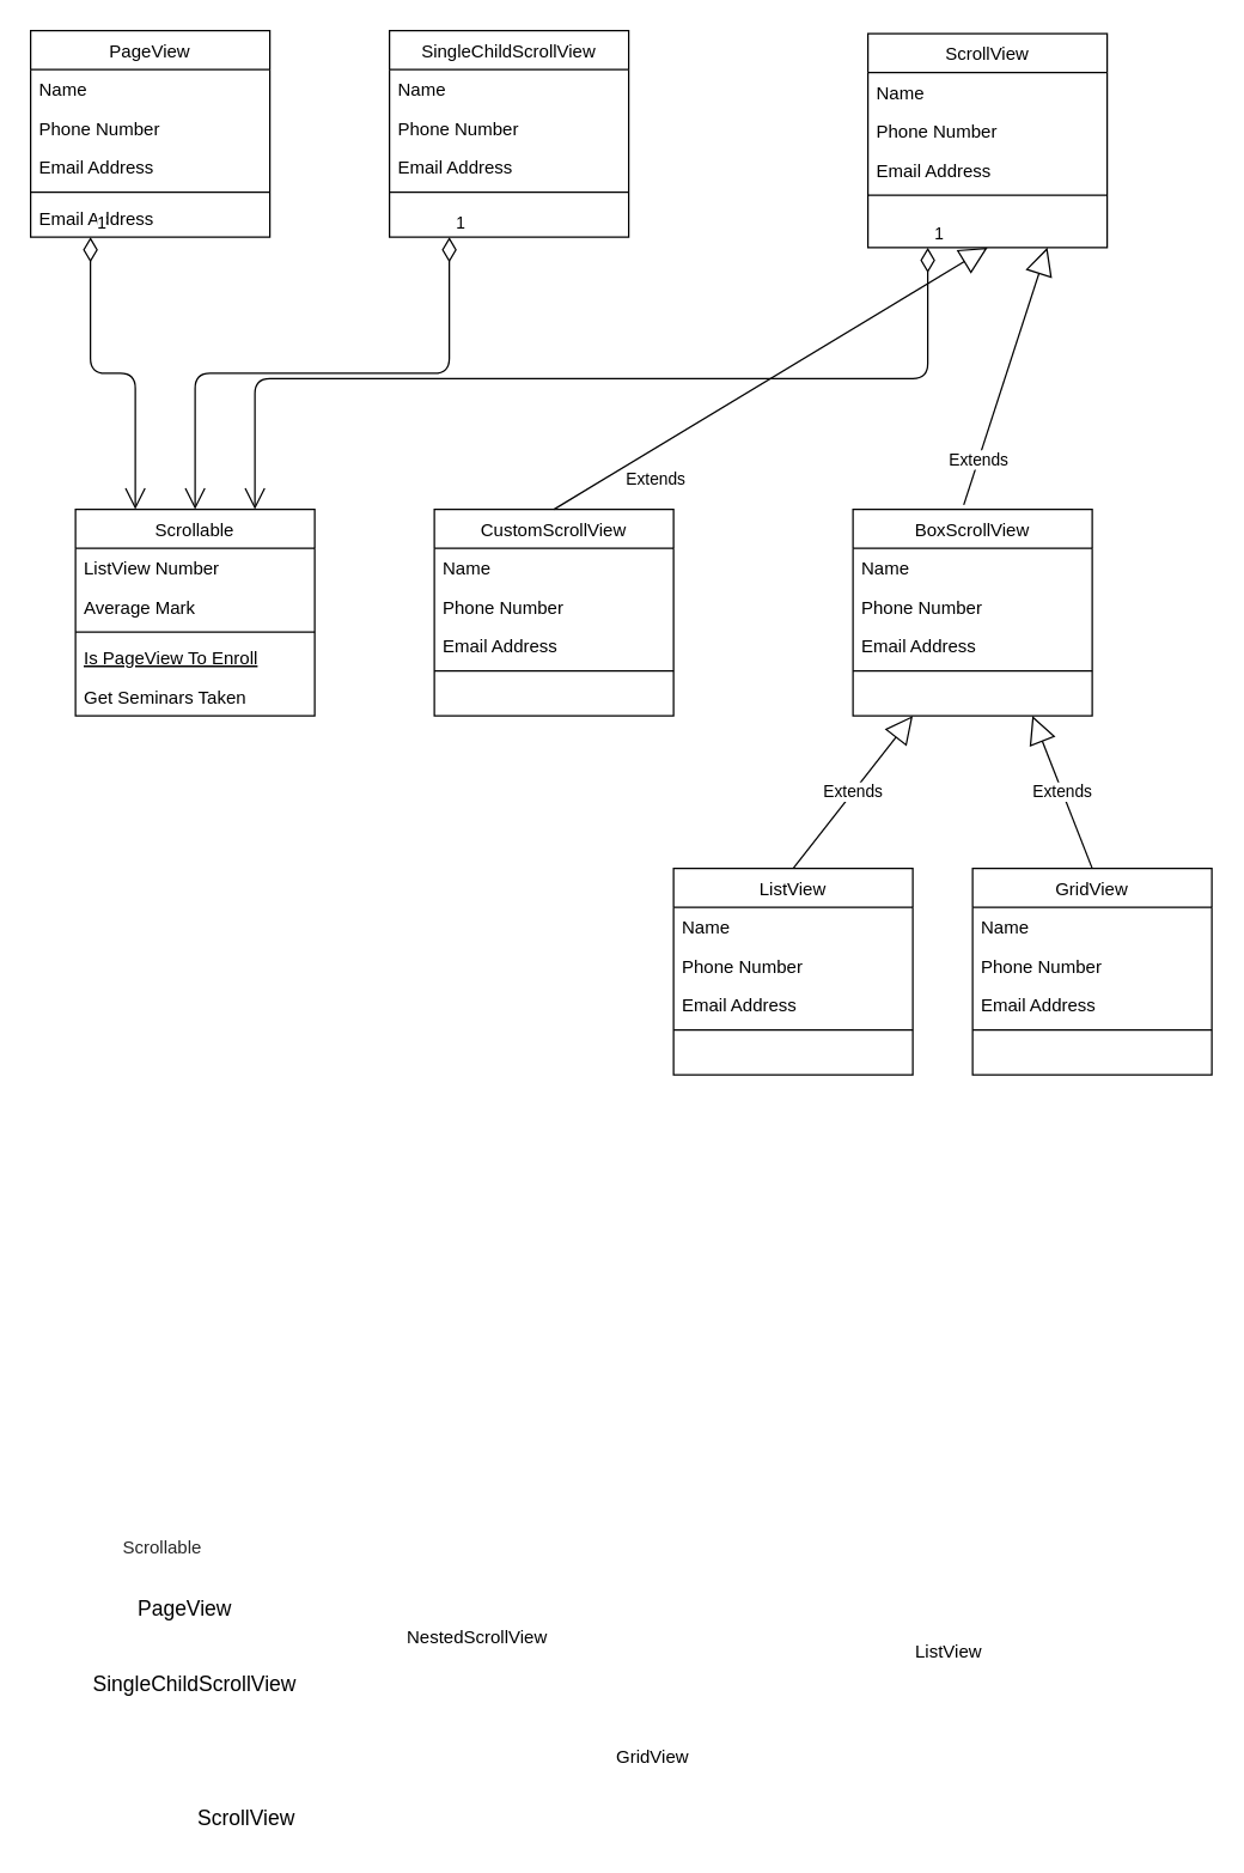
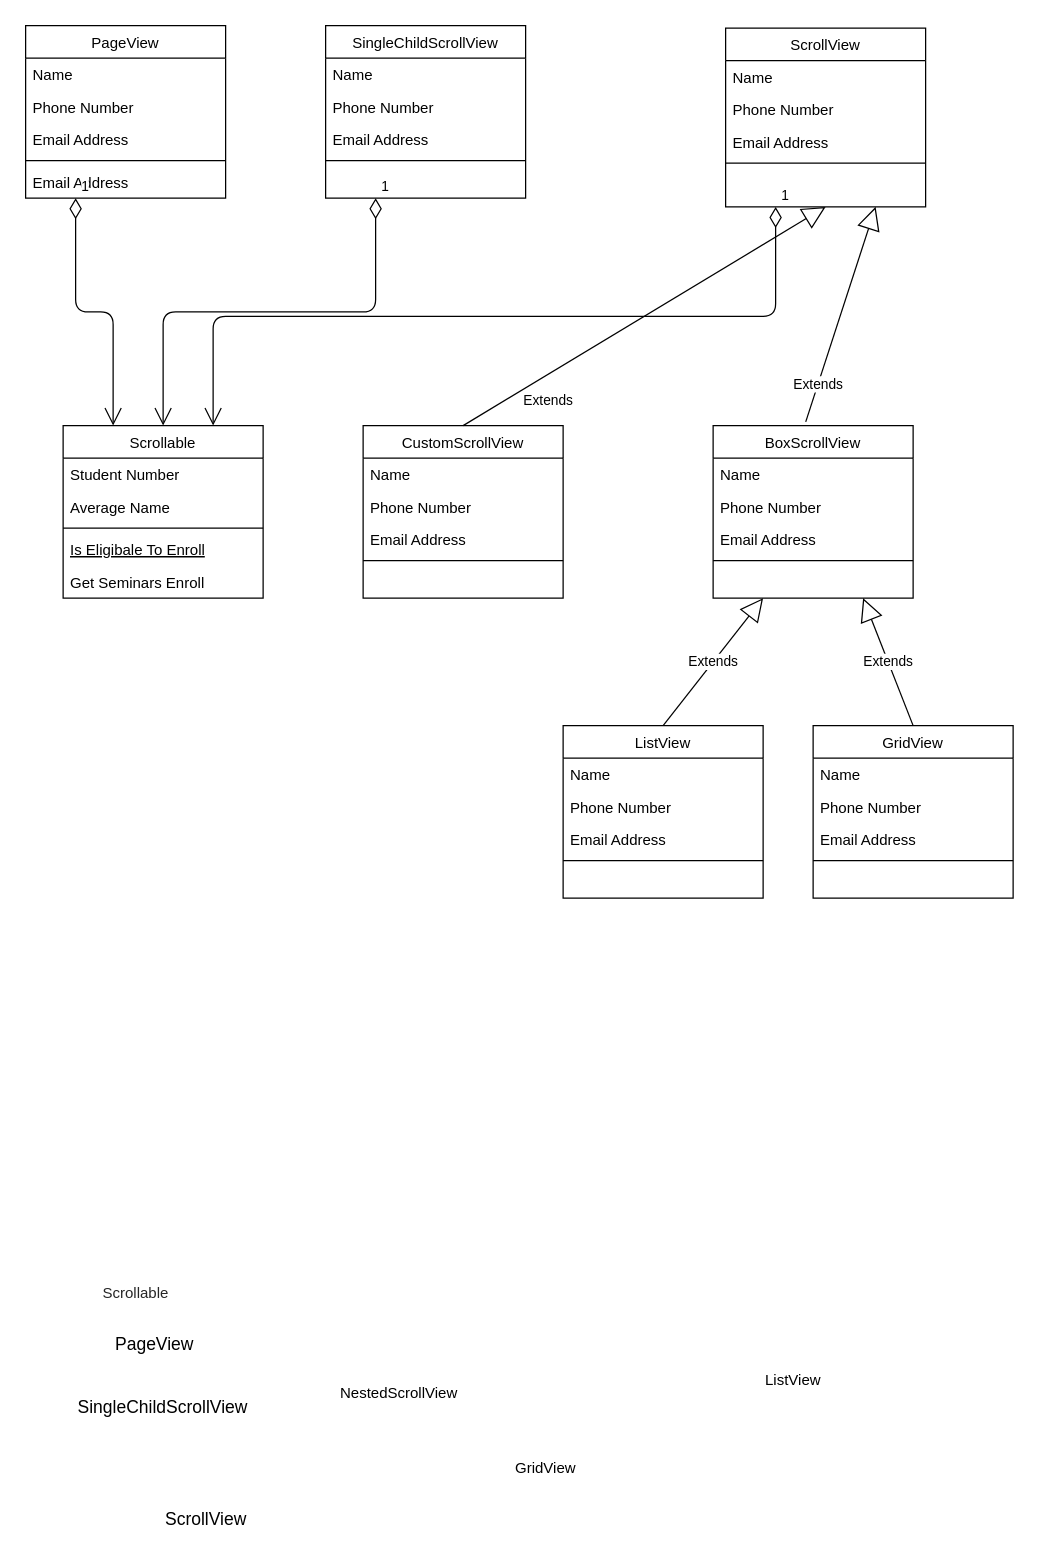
  <mxCell id="0" />
  <mxCell id="1" parent="0" />
  <mxCell id="2" value="PageView" style="swimlane;fontStyle=0;align=center;verticalAlign=top;childLayout=stackLayout;horizontal=1;startSize=26;horizontalStack=0;resizeParent=1;resizeLast=0;collapsible=1;marginBottom=0;rounded=0;shadow=0;strokeWidth=1;" parent="1" vertex="1"><mxGeometry x="20" y="20" width="160" height="138" as="geometry"><mxRectangle x="230" y="140" width="160" height="26" as="alternateBounds" /></mxGeometry></mxCell>
  <mxCell id="3" value="Name" style="text;align=left;verticalAlign=top;spacingLeft=4;spacingRight=4;overflow=hidden;rotatable=0;points=[[0,0.5],[1,0.5]];portConstraint=eastwest;" parent="2" vertex="1"><mxGeometry y="26" width="160" height="26" as="geometry" /></mxCell>
  <mxCell id="4" value="Phone Number" style="text;align=left;verticalAlign=top;spacingLeft=4;spacingRight=4;overflow=hidden;rotatable=0;points=[[0,0.5],[1,0.5]];portConstraint=eastwest;rounded=0;shadow=0;html=0;" parent="2" vertex="1"><mxGeometry y="52" width="160" height="26" as="geometry" /></mxCell>
  <mxCell id="5" value="Email Address" style="text;align=left;verticalAlign=top;spacingLeft=4;spacingRight=4;overflow=hidden;rotatable=0;points=[[0,0.5],[1,0.5]];portConstraint=eastwest;rounded=0;shadow=0;html=0;" parent="2" vertex="1"><mxGeometry y="78" width="160" height="26" as="geometry" /></mxCell>
  <mxCell id="6" value="" style="line;html=1;strokeWidth=1;align=left;verticalAlign=middle;spacingTop=-1;spacingLeft=3;spacingRight=3;rotatable=0;labelPosition=right;points=[];portConstraint=eastwest;" parent="2" vertex="1"><mxGeometry y="104" width="160" height="8" as="geometry" /></mxCell>
  <mxCell id="7" value="Email Address" style="text;align=left;verticalAlign=top;spacingLeft=4;spacingRight=4;overflow=hidden;rotatable=0;points=[[0,0.5],[1,0.5]];portConstraint=eastwest;rounded=0;shadow=0;html=0;" vertex="1" parent="2"><mxGeometry y="112" width="160" height="18" as="geometry" /></mxCell>
  <mxCell id="8" value="Scrollable" style="swimlane;fontStyle=0;align=center;verticalAlign=top;childLayout=stackLayout;horizontal=1;startSize=26;horizontalStack=0;resizeParent=1;resizeLast=0;collapsible=1;marginBottom=0;rounded=0;shadow=0;strokeWidth=1;" parent="1" vertex="1"><mxGeometry x="50" y="340" width="160" height="138" as="geometry"><mxRectangle x="130" y="380" width="160" height="26" as="alternateBounds" /></mxGeometry></mxCell>
- <mxCell id="9" value="ListView Number" style="text;align=left;verticalAlign=top;spacingLeft=4;spacingRight=4;overflow=hidden;rotatable=0;points=[[0,0.5],[1,0.5]];portConstraint=eastwest;" parent="8" vertex="1"><mxGeometry y="26" width="160" height="26" as="geometry" /></mxCell>
- <mxCell id="10" value="Average Mark" style="text;align=left;verticalAlign=top;spacingLeft=4;spacingRight=4;overflow=hidden;rotatable=0;points=[[0,0.5],[1,0.5]];portConstraint=eastwest;rounded=0;shadow=0;html=0;" parent="8" vertex="1"><mxGeometry y="52" width="160" height="26" as="geometry" /></mxCell>
+ <mxCell id="9" value="Student Number" style="text;align=left;verticalAlign=top;spacingLeft=4;spacingRight=4;overflow=hidden;rotatable=0;points=[[0,0.5],[1,0.5]];portConstraint=eastwest;" parent="8" vertex="1"><mxGeometry y="26" width="160" height="26" as="geometry" /></mxCell>
+ <mxCell id="10" value="Average Name" style="text;align=left;verticalAlign=top;spacingLeft=4;spacingRight=4;overflow=hidden;rotatable=0;points=[[0,0.5],[1,0.5]];portConstraint=eastwest;rounded=0;shadow=0;html=0;" parent="8" vertex="1"><mxGeometry y="52" width="160" height="26" as="geometry" /></mxCell>
  <mxCell id="11" value="" style="line;html=1;strokeWidth=1;align=left;verticalAlign=middle;spacingTop=-1;spacingLeft=3;spacingRight=3;rotatable=0;labelPosition=right;points=[];portConstraint=eastwest;" parent="8" vertex="1"><mxGeometry y="78" width="160" height="8" as="geometry" /></mxCell>
- <mxCell id="12" value="Is PageView To Enroll" style="text;align=left;verticalAlign=top;spacingLeft=4;spacingRight=4;overflow=hidden;rotatable=0;points=[[0,0.5],[1,0.5]];portConstraint=eastwest;fontStyle=4" parent="8" vertex="1"><mxGeometry y="86" width="160" height="26" as="geometry" /></mxCell>
- <mxCell id="13" value="Get Seminars Taken" style="text;align=left;verticalAlign=top;spacingLeft=4;spacingRight=4;overflow=hidden;rotatable=0;points=[[0,0.5],[1,0.5]];portConstraint=eastwest;" parent="8" vertex="1"><mxGeometry y="112" width="160" height="26" as="geometry" /></mxCell>
+ <mxCell id="12" value="Is Eligibale To Enroll" style="text;align=left;verticalAlign=top;spacingLeft=4;spacingRight=4;overflow=hidden;rotatable=0;points=[[0,0.5],[1,0.5]];portConstraint=eastwest;fontStyle=4" parent="8" vertex="1"><mxGeometry y="86" width="160" height="26" as="geometry" /></mxCell>
+ <mxCell id="13" value="Get Seminars Enroll" style="text;align=left;verticalAlign=top;spacingLeft=4;spacingRight=4;overflow=hidden;rotatable=0;points=[[0,0.5],[1,0.5]];portConstraint=eastwest;" parent="8" vertex="1"><mxGeometry y="112" width="160" height="26" as="geometry" /></mxCell>
  <mxCell id="14" value="&lt;meta charset=&quot;utf-8&quot;&gt;&lt;div&gt;&lt;span style=&quot;color: rgb(38 , 38 , 38)&quot;&gt;Scrollable&lt;/span&gt;&lt;/div&gt;" style="text;whiteSpace=wrap;html=1;" parent="1" vertex="1"><mxGeometry x="80" y="1020" width="80" height="30" as="geometry" /></mxCell>
  <mxCell id="15" value="&lt;meta charset=&quot;utf-8&quot;&gt;&lt;div&gt;&lt;div style=&quot;text-align: center&quot;&gt;&lt;span style=&quot;font-size: 14px&quot;&gt;PageView&lt;/span&gt;&lt;/div&gt;&lt;/div&gt;" style="text;whiteSpace=wrap;html=1;" parent="1" vertex="1"><mxGeometry x="90" y="1060" width="90" height="30" as="geometry" /></mxCell>
  <mxCell id="16" value="&lt;meta charset=&quot;utf-8&quot;&gt;&lt;div&gt;&lt;div style=&quot;text-align: center&quot;&gt;&lt;span style=&quot;font-size: 14px&quot;&gt;SingleChildScrollView&lt;/span&gt;&lt;/div&gt;&lt;/div&gt;" style="text;whiteSpace=wrap;html=1;" parent="1" vertex="1"><mxGeometry x="60" y="1110" width="160" height="30" as="geometry" /></mxCell>
  <mxCell id="17" value="&lt;meta charset=&quot;utf-8&quot;&gt;&lt;div&gt;&lt;div style=&quot;text-align: center&quot;&gt;&lt;span style=&quot;font-size: 14px&quot;&gt;ScrollView&lt;/span&gt;&lt;/div&gt;&lt;/div&gt;" style="text;whiteSpace=wrap;html=1;" parent="1" vertex="1"><mxGeometry x="130" y="1200" width="90" height="30" as="geometry" /></mxCell>
  <mxCell id="18" value="SingleChildScrollView" style="swimlane;fontStyle=0;align=center;verticalAlign=top;childLayout=stackLayout;horizontal=1;startSize=26;horizontalStack=0;resizeParent=1;resizeLast=0;collapsible=1;marginBottom=0;rounded=0;shadow=0;strokeWidth=1;" parent="1" vertex="1"><mxGeometry x="260" y="20" width="160" height="138" as="geometry"><mxRectangle x="230" y="140" width="160" height="26" as="alternateBounds" /></mxGeometry></mxCell>
  <mxCell id="19" value="Name" style="text;align=left;verticalAlign=top;spacingLeft=4;spacingRight=4;overflow=hidden;rotatable=0;points=[[0,0.5],[1,0.5]];portConstraint=eastwest;" parent="18" vertex="1"><mxGeometry y="26" width="160" height="26" as="geometry" /></mxCell>
  <mxCell id="20" value="Phone Number" style="text;align=left;verticalAlign=top;spacingLeft=4;spacingRight=4;overflow=hidden;rotatable=0;points=[[0,0.5],[1,0.5]];portConstraint=eastwest;rounded=0;shadow=0;html=0;" parent="18" vertex="1"><mxGeometry y="52" width="160" height="26" as="geometry" /></mxCell>
  <mxCell id="21" value="Email Address" style="text;align=left;verticalAlign=top;spacingLeft=4;spacingRight=4;overflow=hidden;rotatable=0;points=[[0,0.5],[1,0.5]];portConstraint=eastwest;rounded=0;shadow=0;html=0;" parent="18" vertex="1"><mxGeometry y="78" width="160" height="26" as="geometry" /></mxCell>
  <mxCell id="22" value="" style="line;html=1;strokeWidth=1;align=left;verticalAlign=middle;spacingTop=-1;spacingLeft=3;spacingRight=3;rotatable=0;labelPosition=right;points=[];portConstraint=eastwest;" parent="18" vertex="1"><mxGeometry y="104" width="160" height="8" as="geometry" /></mxCell>
  <mxCell id="23" value="ScrollView" style="swimlane;fontStyle=0;align=center;verticalAlign=top;childLayout=stackLayout;horizontal=1;startSize=26;horizontalStack=0;resizeParent=1;resizeLast=0;collapsible=1;marginBottom=0;rounded=0;shadow=0;strokeWidth=1;" parent="1" vertex="1"><mxGeometry x="580" y="22" width="160" height="143" as="geometry"><mxRectangle x="230" y="140" width="160" height="26" as="alternateBounds" /></mxGeometry></mxCell>
  <mxCell id="24" value="Name" style="text;align=left;verticalAlign=top;spacingLeft=4;spacingRight=4;overflow=hidden;rotatable=0;points=[[0,0.5],[1,0.5]];portConstraint=eastwest;" parent="23" vertex="1"><mxGeometry y="26" width="160" height="26" as="geometry" /></mxCell>
  <mxCell id="25" value="Phone Number" style="text;align=left;verticalAlign=top;spacingLeft=4;spacingRight=4;overflow=hidden;rotatable=0;points=[[0,0.5],[1,0.5]];portConstraint=eastwest;rounded=0;shadow=0;html=0;" parent="23" vertex="1"><mxGeometry y="52" width="160" height="26" as="geometry" /></mxCell>
  <mxCell id="26" value="Email Address" style="text;align=left;verticalAlign=top;spacingLeft=4;spacingRight=4;overflow=hidden;rotatable=0;points=[[0,0.5],[1,0.5]];portConstraint=eastwest;rounded=0;shadow=0;html=0;" parent="23" vertex="1"><mxGeometry y="78" width="160" height="26" as="geometry" /></mxCell>
  <mxCell id="27" value="" style="line;html=1;strokeWidth=1;align=left;verticalAlign=middle;spacingTop=-1;spacingLeft=3;spacingRight=3;rotatable=0;labelPosition=right;points=[];portConstraint=eastwest;" parent="23" vertex="1"><mxGeometry y="104" width="160" height="8" as="geometry" /></mxCell>
  <mxCell id="28" value="CustomScrollView" style="swimlane;fontStyle=0;align=center;verticalAlign=top;childLayout=stackLayout;horizontal=1;startSize=26;horizontalStack=0;resizeParent=1;resizeLast=0;collapsible=1;marginBottom=0;rounded=0;shadow=0;strokeWidth=1;" parent="1" vertex="1"><mxGeometry x="290" y="340" width="160" height="138" as="geometry"><mxRectangle x="230" y="140" width="160" height="26" as="alternateBounds" /></mxGeometry></mxCell>
  <mxCell id="29" value="Name" style="text;align=left;verticalAlign=top;spacingLeft=4;spacingRight=4;overflow=hidden;rotatable=0;points=[[0,0.5],[1,0.5]];portConstraint=eastwest;" parent="28" vertex="1"><mxGeometry y="26" width="160" height="26" as="geometry" /></mxCell>
  <mxCell id="30" value="Phone Number" style="text;align=left;verticalAlign=top;spacingLeft=4;spacingRight=4;overflow=hidden;rotatable=0;points=[[0,0.5],[1,0.5]];portConstraint=eastwest;rounded=0;shadow=0;html=0;" parent="28" vertex="1"><mxGeometry y="52" width="160" height="26" as="geometry" /></mxCell>
  <mxCell id="31" value="Email Address" style="text;align=left;verticalAlign=top;spacingLeft=4;spacingRight=4;overflow=hidden;rotatable=0;points=[[0,0.5],[1,0.5]];portConstraint=eastwest;rounded=0;shadow=0;html=0;" parent="28" vertex="1"><mxGeometry y="78" width="160" height="26" as="geometry" /></mxCell>
  <mxCell id="32" value="" style="line;html=1;strokeWidth=1;align=left;verticalAlign=middle;spacingTop=-1;spacingLeft=3;spacingRight=3;rotatable=0;labelPosition=right;points=[];portConstraint=eastwest;" parent="28" vertex="1"><mxGeometry y="104" width="160" height="8" as="geometry" /></mxCell>
  <mxCell id="33" value="BoxScrollView" style="swimlane;fontStyle=0;align=center;verticalAlign=top;childLayout=stackLayout;horizontal=1;startSize=26;horizontalStack=0;resizeParent=1;resizeLast=0;collapsible=1;marginBottom=0;rounded=0;shadow=0;strokeWidth=1;" parent="1" vertex="1"><mxGeometry x="570" y="340" width="160" height="138" as="geometry"><mxRectangle x="230" y="140" width="160" height="26" as="alternateBounds" /></mxGeometry></mxCell>
  <mxCell id="34" value="Name" style="text;align=left;verticalAlign=top;spacingLeft=4;spacingRight=4;overflow=hidden;rotatable=0;points=[[0,0.5],[1,0.5]];portConstraint=eastwest;" parent="33" vertex="1"><mxGeometry y="26" width="160" height="26" as="geometry" /></mxCell>
  <mxCell id="35" value="Phone Number" style="text;align=left;verticalAlign=top;spacingLeft=4;spacingRight=4;overflow=hidden;rotatable=0;points=[[0,0.5],[1,0.5]];portConstraint=eastwest;rounded=0;shadow=0;html=0;" parent="33" vertex="1"><mxGeometry y="52" width="160" height="26" as="geometry" /></mxCell>
  <mxCell id="36" value="Email Address" style="text;align=left;verticalAlign=top;spacingLeft=4;spacingRight=4;overflow=hidden;rotatable=0;points=[[0,0.5],[1,0.5]];portConstraint=eastwest;rounded=0;shadow=0;html=0;" parent="33" vertex="1"><mxGeometry y="78" width="160" height="26" as="geometry" /></mxCell>
  <mxCell id="37" value="" style="line;html=1;strokeWidth=1;align=left;verticalAlign=middle;spacingTop=-1;spacingLeft=3;spacingRight=3;rotatable=0;labelPosition=right;points=[];portConstraint=eastwest;" parent="33" vertex="1"><mxGeometry y="104" width="160" height="8" as="geometry" /></mxCell>
  <mxCell id="38" value="Extends" style="endArrow=block;endSize=16;endFill=0;html=1;entryX=0.5;entryY=1;entryDx=0;entryDy=0;exitX=0.5;exitY=0;exitDx=0;exitDy=0;" parent="1" source="28" target="23" edge="1"><mxGeometry x="-0.594" y="-18" width="160" relative="1" as="geometry"><mxPoint x="440" y="340" as="sourcePoint" /><mxPoint x="600" y="340" as="targetPoint" /><mxPoint as="offset" /></mxGeometry></mxCell>
  <mxCell id="39" value="Extends" style="endArrow=block;endSize=16;endFill=0;html=1;exitX=0.463;exitY=-0.022;exitDx=0;exitDy=0;exitPerimeter=0;entryX=0.75;entryY=1;entryDx=0;entryDy=0;" parent="1" source="33" target="23" edge="1"><mxGeometry x="-0.645" width="160" relative="1" as="geometry"><mxPoint x="540" y="330" as="sourcePoint" /><mxPoint x="690" y="150" as="targetPoint" /><mxPoint as="offset" /></mxGeometry></mxCell>
  <mxCell id="40" value="1" style="endArrow=open;html=1;endSize=12;startArrow=diamondThin;startSize=14;startFill=0;edgeStyle=orthogonalEdgeStyle;align=left;verticalAlign=bottom;entryX=0.75;entryY=0;entryDx=0;entryDy=0;exitX=0.25;exitY=1;exitDx=0;exitDy=0;" parent="1" source="23" target="8" edge="1"><mxGeometry x="-1" y="3" relative="1" as="geometry"><mxPoint x="440" y="200" as="sourcePoint" /><mxPoint x="600" y="200" as="targetPoint" /></mxGeometry></mxCell>
  <mxCell id="41" value="1" style="endArrow=open;html=1;endSize=12;startArrow=diamondThin;startSize=14;startFill=0;edgeStyle=orthogonalEdgeStyle;align=left;verticalAlign=bottom;exitX=0.25;exitY=1;exitDx=0;exitDy=0;entryX=0.25;entryY=0;entryDx=0;entryDy=0;" edge="1" parent="1" source="2" target="8"><mxGeometry x="-1" y="3" relative="1" as="geometry"><mxPoint x="340" y="290" as="sourcePoint" /><mxPoint x="500" y="290" as="targetPoint" /></mxGeometry></mxCell>
  <mxCell id="42" value="1" style="endArrow=open;html=1;endSize=12;startArrow=diamondThin;startSize=14;startFill=0;edgeStyle=orthogonalEdgeStyle;align=left;verticalAlign=bottom;entryX=0.5;entryY=0;entryDx=0;entryDy=0;exitX=0.25;exitY=1;exitDx=0;exitDy=0;" edge="1" parent="1" source="18" target="8"><mxGeometry x="-1" y="3" relative="1" as="geometry"><mxPoint x="340" y="240" as="sourcePoint" /><mxPoint x="500" y="240" as="targetPoint" /></mxGeometry></mxCell>
- <mxCell id="43" value="&lt;meta charset=&quot;utf-8&quot;&gt;&lt;div&gt;NestedScrollView&lt;/div&gt;" style="text;whiteSpace=wrap;html=1;" vertex="1" parent="1"><mxGeometry x="270" y="1080" width="120" height="30" as="geometry" /></mxCell>
+ <mxCell id="43" value="&lt;meta charset=&quot;utf-8&quot;&gt;&lt;div&gt;NestedScrollView&lt;/div&gt;" style="text;whiteSpace=wrap;html=1;" vertex="1" parent="1"><mxGeometry x="270" y="1100" width="120" height="30" as="geometry" /></mxCell>
  <mxCell id="44" value="&lt;meta charset=&quot;utf-8&quot;&gt;&lt;div&gt;ListView&lt;/div&gt;" style="text;whiteSpace=wrap;html=1;" vertex="1" parent="1"><mxGeometry x="610" y="1090" width="70" height="30" as="geometry" /></mxCell>
  <mxCell id="45" value="&lt;meta charset=&quot;utf-8&quot;&gt;&lt;div&gt;GridView&lt;/div&gt;" style="text;whiteSpace=wrap;html=1;" vertex="1" parent="1"><mxGeometry x="410" y="1160" width="70" height="30" as="geometry" /></mxCell>
  <mxCell id="46" value="ListView" style="swimlane;fontStyle=0;align=center;verticalAlign=top;childLayout=stackLayout;horizontal=1;startSize=26;horizontalStack=0;resizeParent=1;resizeLast=0;collapsible=1;marginBottom=0;rounded=0;shadow=0;strokeWidth=1;" vertex="1" parent="1"><mxGeometry x="450" y="580" width="160" height="138" as="geometry"><mxRectangle x="230" y="140" width="160" height="26" as="alternateBounds" /></mxGeometry></mxCell>
  <mxCell id="47" value="Name" style="text;align=left;verticalAlign=top;spacingLeft=4;spacingRight=4;overflow=hidden;rotatable=0;points=[[0,0.5],[1,0.5]];portConstraint=eastwest;" vertex="1" parent="46"><mxGeometry y="26" width="160" height="26" as="geometry" /></mxCell>
  <mxCell id="48" value="Phone Number" style="text;align=left;verticalAlign=top;spacingLeft=4;spacingRight=4;overflow=hidden;rotatable=0;points=[[0,0.5],[1,0.5]];portConstraint=eastwest;rounded=0;shadow=0;html=0;" vertex="1" parent="46"><mxGeometry y="52" width="160" height="26" as="geometry" /></mxCell>
  <mxCell id="49" value="Email Address" style="text;align=left;verticalAlign=top;spacingLeft=4;spacingRight=4;overflow=hidden;rotatable=0;points=[[0,0.5],[1,0.5]];portConstraint=eastwest;rounded=0;shadow=0;html=0;" vertex="1" parent="46"><mxGeometry y="78" width="160" height="26" as="geometry" /></mxCell>
  <mxCell id="50" value="" style="line;html=1;strokeWidth=1;align=left;verticalAlign=middle;spacingTop=-1;spacingLeft=3;spacingRight=3;rotatable=0;labelPosition=right;points=[];portConstraint=eastwest;" vertex="1" parent="46"><mxGeometry y="104" width="160" height="8" as="geometry" /></mxCell>
  <mxCell id="51" value="GridView" style="swimlane;fontStyle=0;align=center;verticalAlign=top;childLayout=stackLayout;horizontal=1;startSize=26;horizontalStack=0;resizeParent=1;resizeLast=0;collapsible=1;marginBottom=0;rounded=0;shadow=0;strokeWidth=1;" vertex="1" parent="1"><mxGeometry x="650" y="580" width="160" height="138" as="geometry"><mxRectangle x="230" y="140" width="160" height="26" as="alternateBounds" /></mxGeometry></mxCell>
  <mxCell id="52" value="Name" style="text;align=left;verticalAlign=top;spacingLeft=4;spacingRight=4;overflow=hidden;rotatable=0;points=[[0,0.5],[1,0.5]];portConstraint=eastwest;" vertex="1" parent="51"><mxGeometry y="26" width="160" height="26" as="geometry" /></mxCell>
  <mxCell id="53" value="Phone Number" style="text;align=left;verticalAlign=top;spacingLeft=4;spacingRight=4;overflow=hidden;rotatable=0;points=[[0,0.5],[1,0.5]];portConstraint=eastwest;rounded=0;shadow=0;html=0;" vertex="1" parent="51"><mxGeometry y="52" width="160" height="26" as="geometry" /></mxCell>
  <mxCell id="54" value="Email Address" style="text;align=left;verticalAlign=top;spacingLeft=4;spacingRight=4;overflow=hidden;rotatable=0;points=[[0,0.5],[1,0.5]];portConstraint=eastwest;rounded=0;shadow=0;html=0;" vertex="1" parent="51"><mxGeometry y="78" width="160" height="26" as="geometry" /></mxCell>
  <mxCell id="55" value="" style="line;html=1;strokeWidth=1;align=left;verticalAlign=middle;spacingTop=-1;spacingLeft=3;spacingRight=3;rotatable=0;labelPosition=right;points=[];portConstraint=eastwest;" vertex="1" parent="51"><mxGeometry y="104" width="160" height="8" as="geometry" /></mxCell>
  <mxCell id="56" value="Extends" style="endArrow=block;endSize=16;endFill=0;html=1;entryX=0.25;entryY=1;entryDx=0;entryDy=0;exitX=0.5;exitY=0;exitDx=0;exitDy=0;" edge="1" parent="1" source="46" target="33"><mxGeometry width="160" relative="1" as="geometry"><mxPoint x="380" y="480" as="sourcePoint" /><mxPoint x="540" y="480" as="targetPoint" /></mxGeometry></mxCell>
  <mxCell id="57" value="Extends" style="endArrow=block;endSize=16;endFill=0;html=1;entryX=0.75;entryY=1;entryDx=0;entryDy=0;exitX=0.5;exitY=0;exitDx=0;exitDy=0;" edge="1" parent="1" source="51" target="33"><mxGeometry width="160" relative="1" as="geometry"><mxPoint x="380" y="480" as="sourcePoint" /><mxPoint x="540" y="480" as="targetPoint" /></mxGeometry></mxCell>
